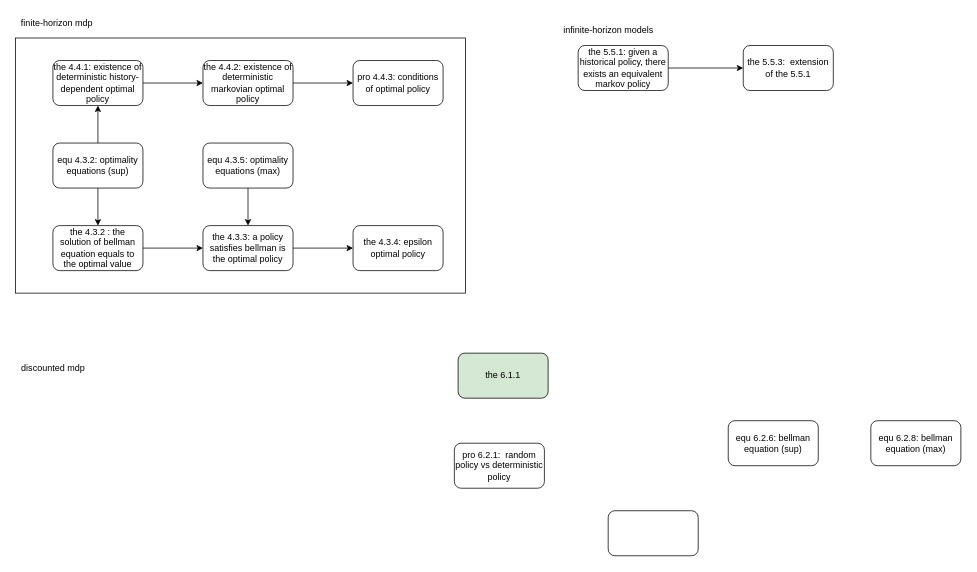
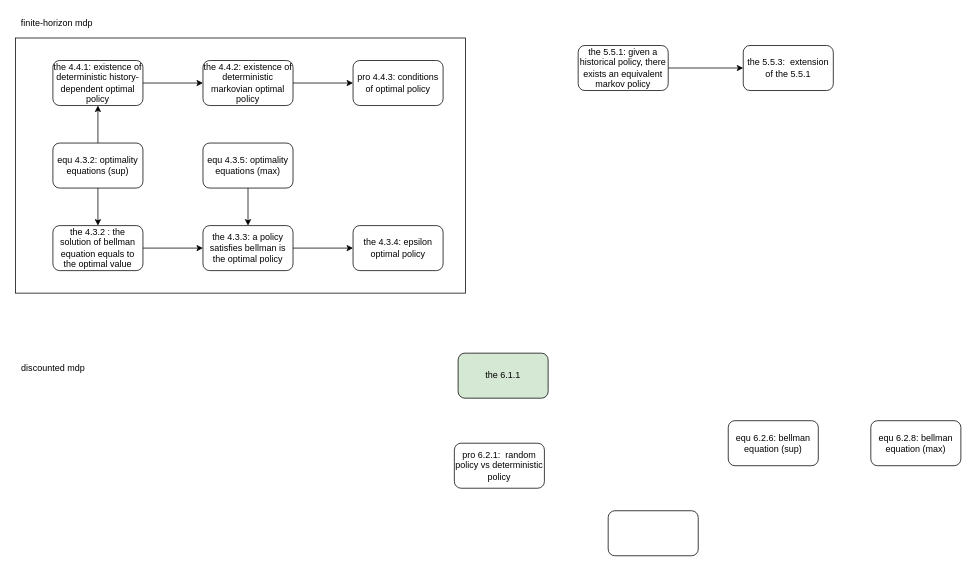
  <mxCell id="0" />
  <mxCell id="1" parent="0" />
  <mxCell id="2" value="" style="rounded=0;whiteSpace=wrap;html=1;" vertex="1" parent="1"><mxGeometry x="20" y="50" width="600" height="340" as="geometry" /></mxCell>
  <mxCell id="3" value="" style="edgeStyle=orthogonalEdgeStyle;rounded=0;orthogonalLoop=1;jettySize=auto;html=1;" edge="1" parent="1" source="5" target="7"><mxGeometry relative="1" as="geometry" /></mxCell>
  <mxCell id="4" value="" style="edgeStyle=orthogonalEdgeStyle;rounded=0;orthogonalLoop=1;jettySize=auto;html=1;" edge="1" parent="1" source="5" target="14"><mxGeometry relative="1" as="geometry" /></mxCell>
  <mxCell id="5" value="equ 4.3.2: optimality equations (sup)" style="rounded=1;whiteSpace=wrap;html=1;" vertex="1" parent="1"><mxGeometry x="70" y="190" width="120" height="60" as="geometry" /></mxCell>
  <mxCell id="6" value="" style="edgeStyle=orthogonalEdgeStyle;rounded=0;orthogonalLoop=1;jettySize=auto;html=1;" edge="1" parent="1" source="7" target="11"><mxGeometry relative="1" as="geometry" /></mxCell>
  <mxCell id="7" value="the 4.3.2 : the solution of bellman equation equals to the optimal value" style="rounded=1;whiteSpace=wrap;html=1;" vertex="1" parent="1"><mxGeometry x="70" y="300" width="120" height="60" as="geometry" /></mxCell>
  <mxCell id="8" value="" style="edgeStyle=orthogonalEdgeStyle;rounded=0;orthogonalLoop=1;jettySize=auto;html=1;" edge="1" parent="1" source="9" target="11"><mxGeometry relative="1" as="geometry" /></mxCell>
  <mxCell id="9" value="equ 4.3.5: optimality equations (max)" style="rounded=1;whiteSpace=wrap;html=1;" vertex="1" parent="1"><mxGeometry x="270" y="190" width="120" height="60" as="geometry" /></mxCell>
  <mxCell id="10" value="" style="edgeStyle=orthogonalEdgeStyle;rounded=0;orthogonalLoop=1;jettySize=auto;html=1;" edge="1" parent="1" source="11" target="12"><mxGeometry relative="1" as="geometry" /></mxCell>
  <mxCell id="11" value="the 4.3.3: a policy satisfies bellman is the optimal policy" style="rounded=1;whiteSpace=wrap;html=1;" vertex="1" parent="1"><mxGeometry x="270" y="300" width="120" height="60" as="geometry" /></mxCell>
  <mxCell id="12" value="the 4.3.4: epsilon optimal policy" style="rounded=1;whiteSpace=wrap;html=1;" vertex="1" parent="1"><mxGeometry x="470" y="300" width="120" height="60" as="geometry" /></mxCell>
  <mxCell id="13" value="" style="edgeStyle=orthogonalEdgeStyle;rounded=0;orthogonalLoop=1;jettySize=auto;html=1;" edge="1" parent="1" source="14" target="16"><mxGeometry relative="1" as="geometry" /></mxCell>
  <mxCell id="14" value="the 4.4.1: existence of deterministic history-dependent optimal policy" style="rounded=1;whiteSpace=wrap;html=1;" vertex="1" parent="1"><mxGeometry x="70" y="80" width="120" height="60" as="geometry" /></mxCell>
  <mxCell id="15" value="" style="edgeStyle=orthogonalEdgeStyle;rounded=0;orthogonalLoop=1;jettySize=auto;html=1;" edge="1" parent="1" source="16" target="17"><mxGeometry relative="1" as="geometry" /></mxCell>
  <mxCell id="16" value="the 4.4.2: existence of deterministic markovian optimal policy" style="rounded=1;whiteSpace=wrap;html=1;" vertex="1" parent="1"><mxGeometry x="270" y="80" width="120" height="60" as="geometry" /></mxCell>
  <mxCell id="17" value="pro 4.4.3: conditions of optimal policy" style="rounded=1;whiteSpace=wrap;html=1;" vertex="1" parent="1"><mxGeometry x="470" y="80" width="120" height="60" as="geometry" /></mxCell>
  <mxCell id="18" value="finite-horizon mdp" style="text;html=1;align=center;verticalAlign=middle;resizable=0;points=[];autosize=1;strokeColor=none;fillColor=none;" vertex="1" parent="1"><mxGeometry x="20" y="20" width="110" height="20" as="geometry" /></mxCell>
  <mxCell id="19" value="discounted mdp" style="text;html=1;align=center;verticalAlign=middle;resizable=0;points=[];autosize=1;strokeColor=none;fillColor=none;" vertex="1" parent="1"><mxGeometry x="20" y="480" width="100" height="20" as="geometry" /></mxCell>
  <mxCell id="20" value="" style="edgeStyle=orthogonalEdgeStyle;rounded=0;orthogonalLoop=1;jettySize=auto;html=1;" edge="1" parent="1" source="21" target="23"><mxGeometry relative="1" as="geometry" /></mxCell>
  <mxCell id="21" value="the 5.5.1: given a historical policy, there exists an equivalent markov policy" style="rounded=1;whiteSpace=wrap;html=1;" vertex="1" parent="1"><mxGeometry x="770" y="60" width="120" height="60" as="geometry" /></mxCell>
- <mxCell id="22" value="infinite-horizon models" style="text;html=1;align=center;verticalAlign=middle;resizable=0;points=[];autosize=1;strokeColor=none;fillColor=none;" vertex="1" parent="1"><mxGeometry x="740" y="30" width="140" height="20" as="geometry" /></mxCell>
  <mxCell id="23" value="the 5.5.3: &amp;nbsp;extension of the 5.5.1" style="rounded=1;whiteSpace=wrap;html=1;" vertex="1" parent="1"><mxGeometry x="990" y="60" width="120" height="60" as="geometry" /></mxCell>
  <mxCell id="24" value="the 6.1.1" style="rounded=1;whiteSpace=wrap;html=1;fillColor=#d5e8d4;" vertex="1" parent="1"><mxGeometry x="610" y="470" width="120" height="60" as="geometry" /></mxCell>
  <mxCell id="25" value="pro 6.2.1: &amp;nbsp;random policy vs deterministic policy" style="rounded=1;whiteSpace=wrap;html=1;" vertex="1" parent="1"><mxGeometry x="605" y="590" width="120" height="60" as="geometry" /></mxCell>
  <mxCell id="26" value="equ 6.2.6: bellman equation (sup)" style="rounded=1;whiteSpace=wrap;html=1;" vertex="1" parent="1"><mxGeometry x="970" y="560" width="120" height="60" as="geometry" /></mxCell>
  <mxCell id="27" value="equ 6.2.8: bellman equation (max)" style="rounded=1;whiteSpace=wrap;html=1;" vertex="1" parent="1"><mxGeometry x="1160" y="560" width="120" height="60" as="geometry" /></mxCell>
  <mxCell id="28" value="" style="rounded=1;whiteSpace=wrap;html=1;" vertex="1" parent="1"><mxGeometry x="810" y="680" width="120" height="60" as="geometry" /></mxCell>
